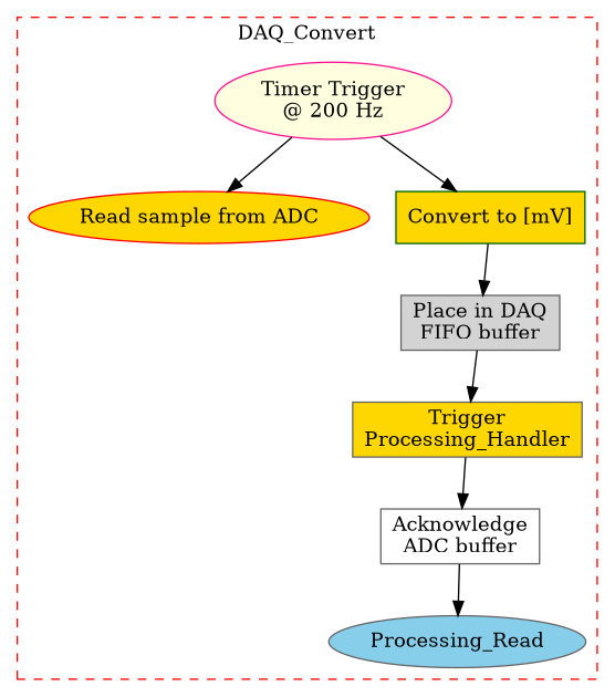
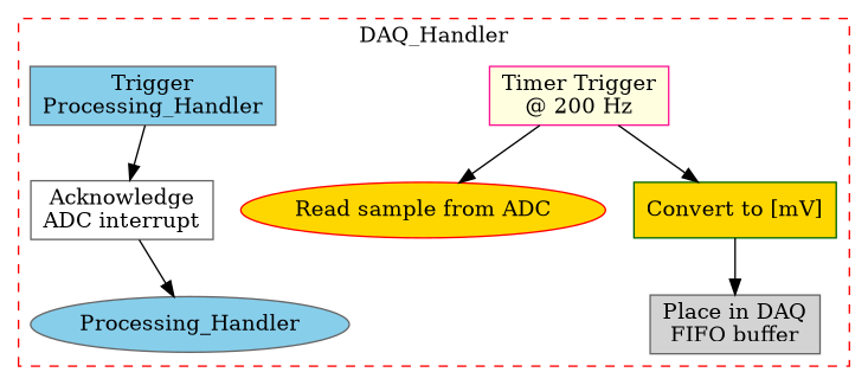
  digraph {
    compound=true
    fontname="DejaVu Serif"
    newrank=true
    rankdir=TB
    splines=false
    node [color=gray40 fillcolor=gold fontname="DejaVu Serif" shape=rect style=filled]
    edge [fontname="DejaVu Serif"]
-   n1 [color=deeppink fillcolor=lightyellow label="Timer Trigger\n@ 200 Hz" shape=ellipse]
+   n1 [color=deeppink fillcolor=lightyellow label="Timer Trigger\n@ 200 Hz" shape=box]
    n2 [color=red label="Read sample from ADC" shape=ellipse]
    n3 [color=darkgreen label="Convert to [mV]"]
    n4 [fillcolor=lightgrey label="Place in DAQ\nFIFO buffer"]
-   n5 [label="Trigger\nProcessing_Handler"]
-   n6 [fillcolor=white label="Acknowledge\nADC buffer"]
-   n7 [fillcolor=skyblue label=Processing_Read shape=ellipse]
+   n5 [fillcolor=skyblue label="Trigger\nProcessing_Handler"]
+   n6 [fillcolor=white label="Acknowledge\nADC interrupt"]
+   n7 [fillcolor=skyblue label=Processing_Handler shape=ellipse]
    subgraph cluster_1 {
      color=red
-     label=DAQ_Convert
+     label=DAQ_Handler
      style=dashed
      n1
      n2
      n3
      n4
      n5
      n6
      n7
    }
    n1 -> n2
    n1 -> n3
    n3 -> n4
-   n4 -> n5
    n5 -> n6
    n6 -> n7
  }
